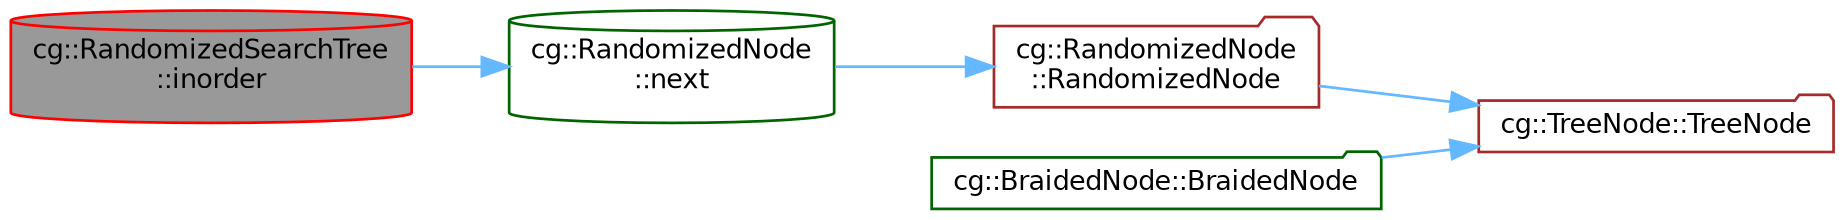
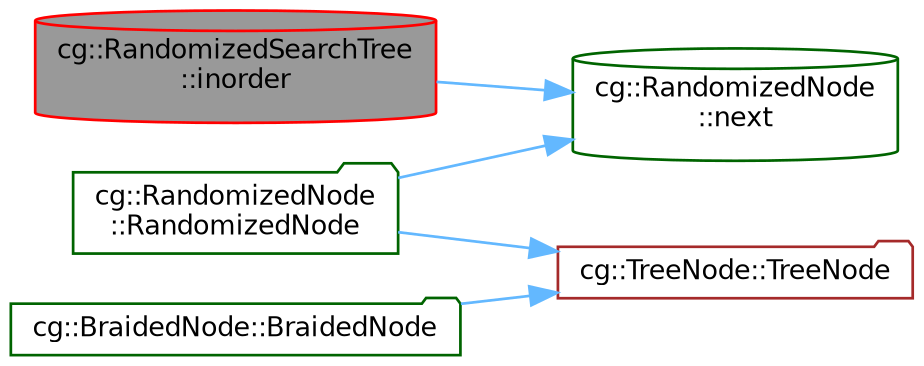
  digraph {
    rankdir=LR
    node [color=darkgreen fillcolor=white fontname=Helvetica fontsize=10 shape=folder style=filled]
    edge [color=steelblue1 fontname=Helvetica fontsize=10 labelfontname=Helvetica labelfontsize=10 style=solid]
    n1 [color=red fillcolor=grey60 fontcolor=black height=0.2 label="cg::RandomizedSearchTree\l::inorder" shape=cylinder width=0.4]
    n2 [height=0.2 label="cg::RandomizedNode\l::next" shape=cylinder width=0.4]
-   n3 [color=brown height=0.2 label="cg::RandomizedNode\l::RandomizedNode" width=0.4]
+   n3 [height=0.2 label="cg::RandomizedNode\l::RandomizedNode" width=0.4]
    n4 [color=brown height=0.2 label="cg::TreeNode::TreeNode" width=0.4]
    n5 [height=0.2 label="cg::BraidedNode::BraidedNode" width=0.4]
    n1 -> n2
-   n2 -> n3
+   n3 -> n2
    n3 -> n4
    n5 -> n4
  }
